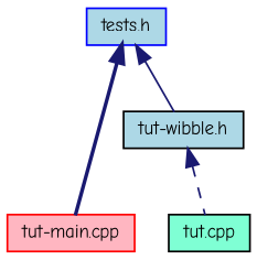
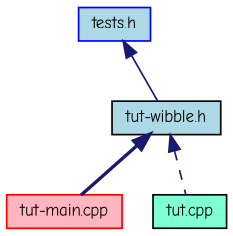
  digraph {
    fontname="Comic Neue"
    node [color=black fillcolor=lightblue fontname="Comic Neue" fontsize=10 shape=record style=filled]
    edge [color=midnightblue dir=back fontname="Comic Neue" fontsize=10 labelfontname=Helvetica labelfontsize=10]
    n1 [color=blue height=0.2 label="tests.h" width=0.4]
    n2 [height=0.2 label="tut-wibble.h" width=0.4]
    n3 [color=red fillcolor=lightpink height=0.2 label="tut-main.cpp" width=0.4]
    n4 [fillcolor=aquamarine height=0.2 label="tut.cpp" width=0.4]
    n1 -> n2 [style=solid]
-   n1 -> n3 [style=bold]
+   n2 -> n3 [style=bold]
    n2 -> n4 [style=dashed]
  }
